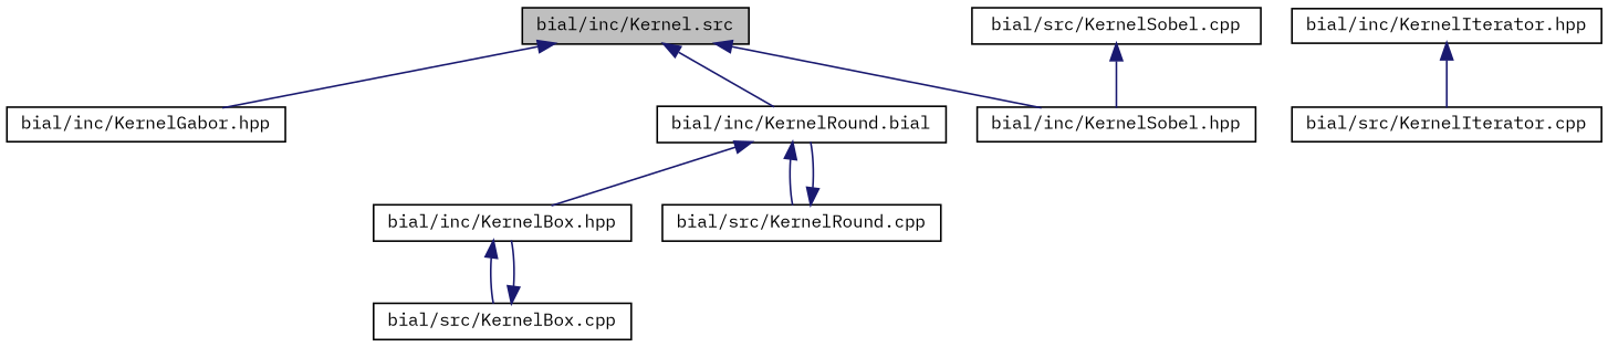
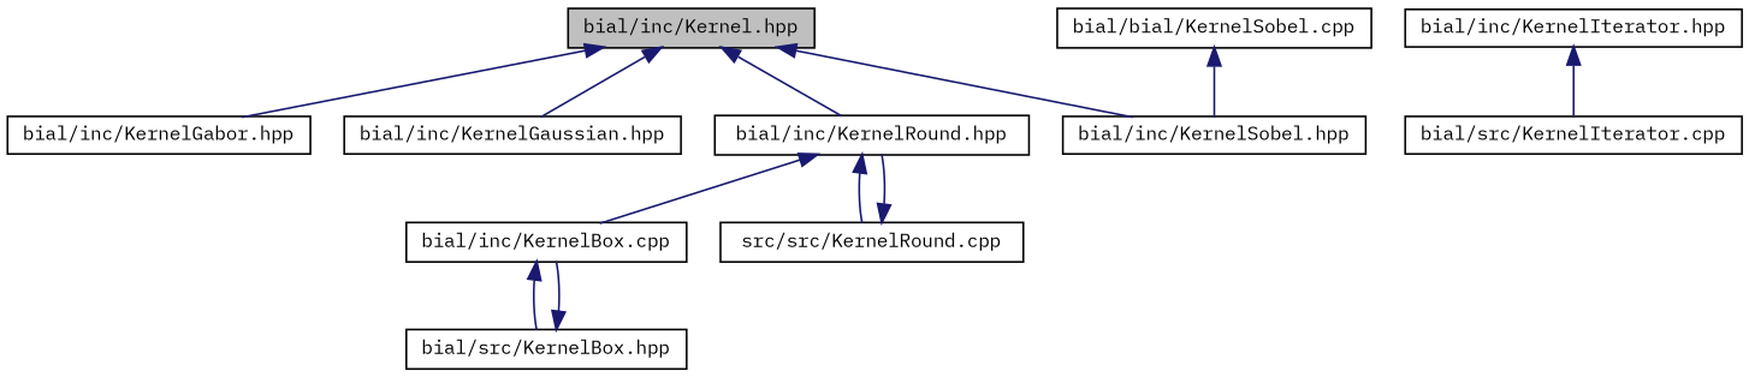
  digraph {
    fontname="IBM Plex Mono"
    node [color=black fillcolor=white fontname="IBM Plex Mono" fontsize=10 shape=record style=filled]
    edge [color=midnightblue dir=back fontname="IBM Plex Mono" fontsize=10 labelfontname=Helvetica labelfontsize=10 style=solid]
-   n1 [fillcolor=grey75 fontcolor=black height=0.2 label="bial/inc/Kernel.src" width=0.4]
+   n1 [fillcolor=grey75 fontcolor=black height=0.2 label="bial/inc/Kernel.hpp" width=0.4]
    n2 [height=0.2 label="bial/inc/KernelGabor.hpp" width=0.4]
-   n4 [height=0.2 label="bial/inc/KernelRound.bial" width=0.4]
+   n3 [height=0.2 label="bial/inc/KernelGaussian.hpp" width=0.4]
+   n4 [height=0.2 label="bial/inc/KernelRound.hpp" width=0.4]
    n5 [height=0.2 label="bial/inc/KernelSobel.hpp" width=0.4]
-   n6 [height=0.2 label="bial/inc/KernelBox.hpp" width=0.4]
-   n7 [height=0.2 label="bial/src/KernelBox.cpp" width=0.4]
+   n6 [height=0.2 label="bial/inc/KernelBox.cpp" width=0.4]
+   n7 [height=0.2 label="bial/src/KernelBox.hpp" width=0.4]
    n8 [height=0.2 label="bial/inc/KernelIterator.hpp" width=0.4]
    n9 [height=0.2 label="bial/src/KernelIterator.cpp" width=0.4]
-   n10 [height=0.2 label="bial/src/KernelRound.cpp" width=0.4]
-   n11 [height=0.2 label="bial/src/KernelSobel.cpp" width=0.4]
+   n10 [height=0.2 label="src/src/KernelRound.cpp" width=0.4]
+   n11 [height=0.2 label="bial/bial/KernelSobel.cpp" width=0.4]
    n1 -> n2
+   n1 -> n3
    n1 -> n4
    n1 -> n5
    n4 -> n6
    n4 -> n10
    n6 -> n7
    n7 -> n6
    n8 -> n9
    n10 -> n4
    n11 -> n5
  }
